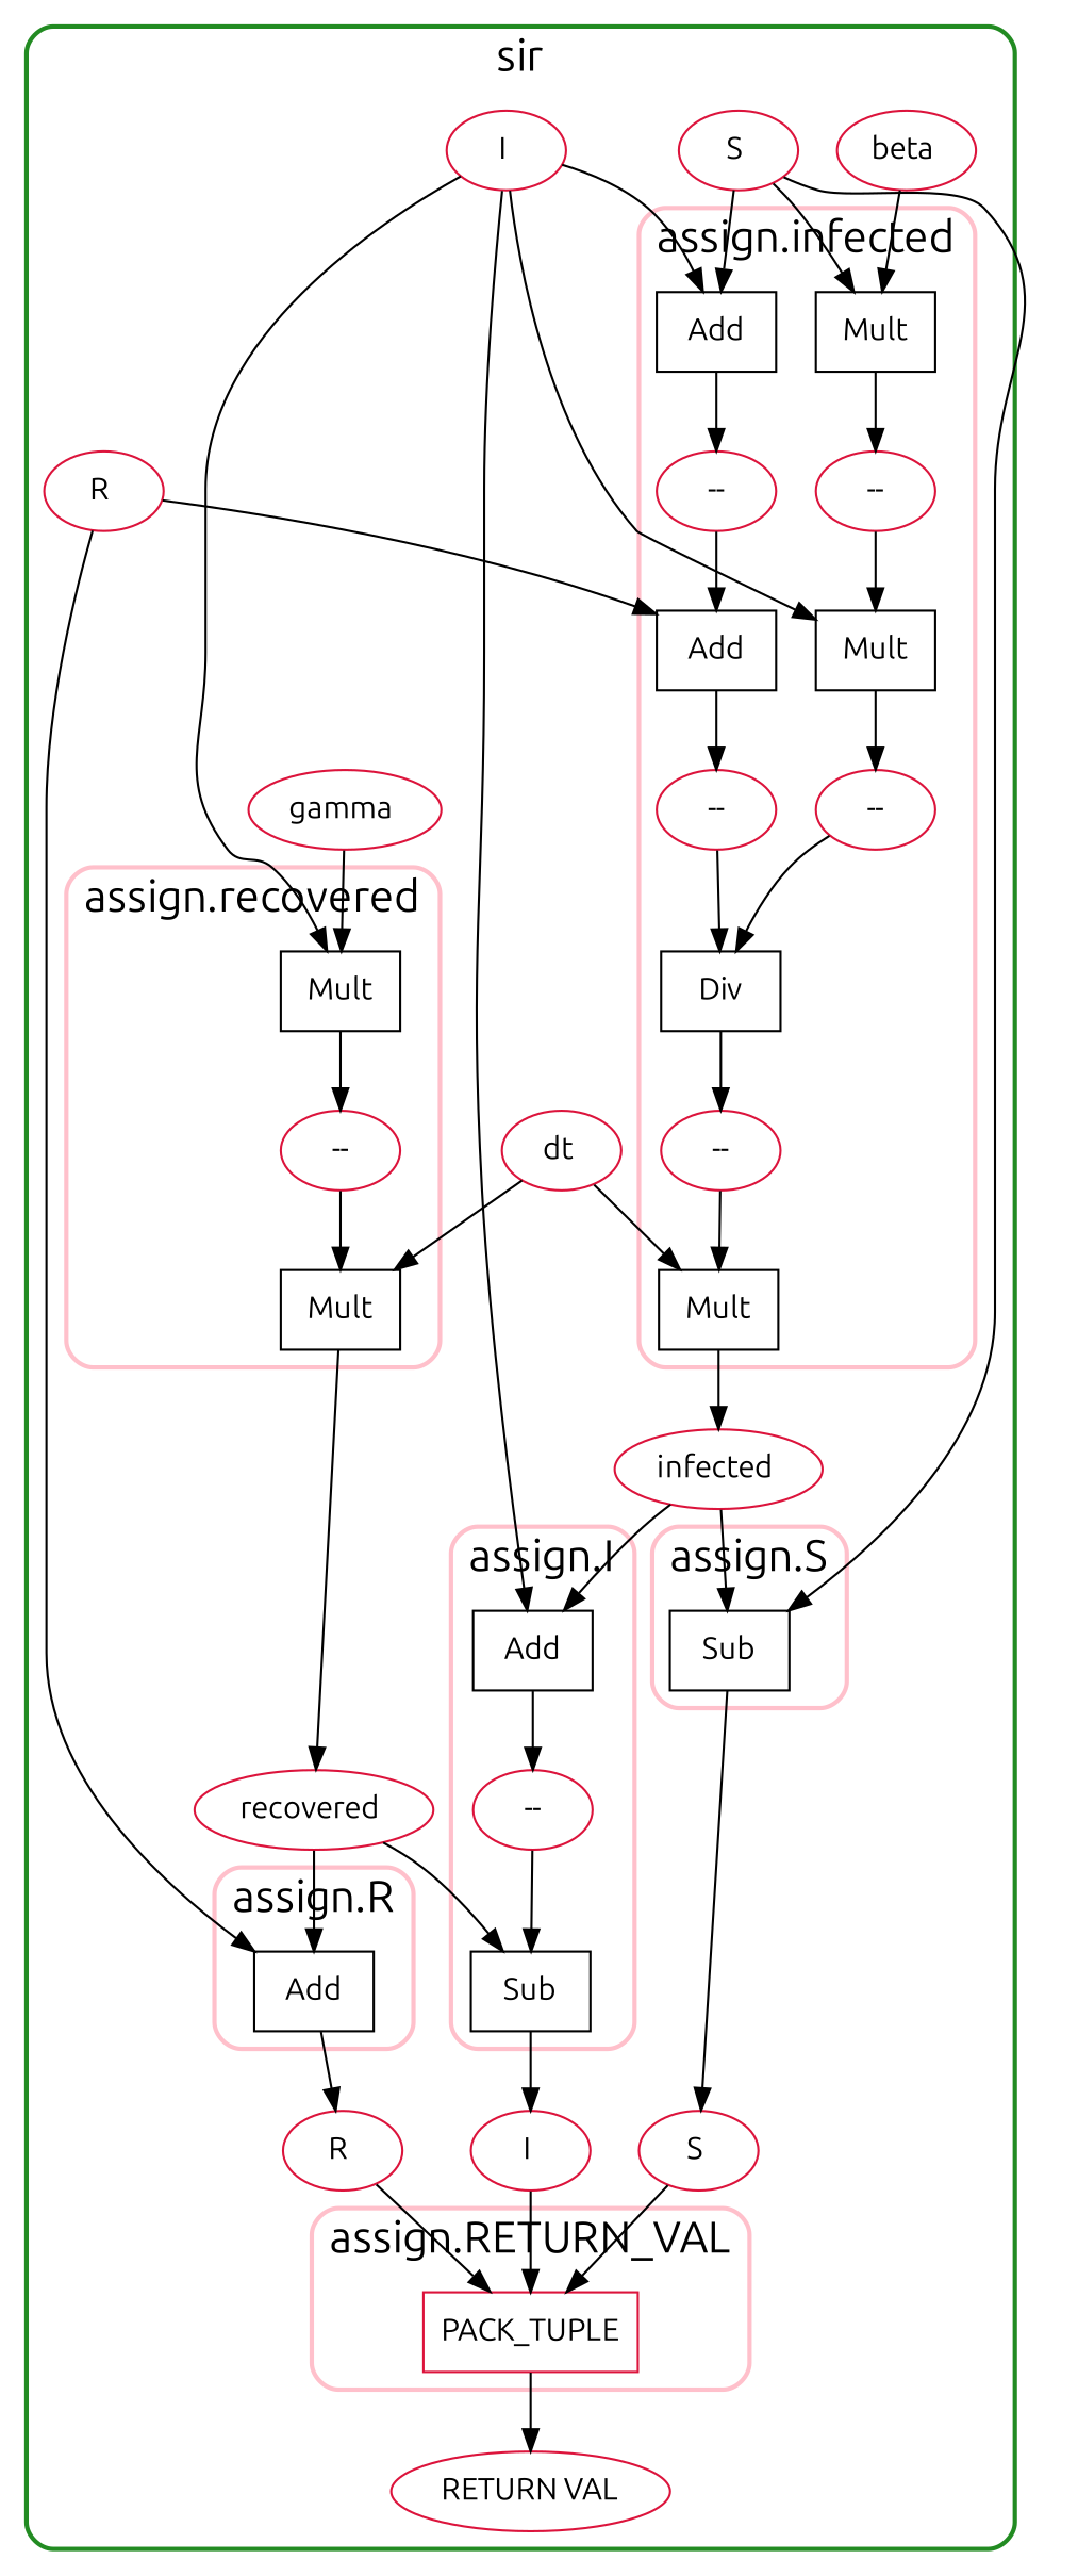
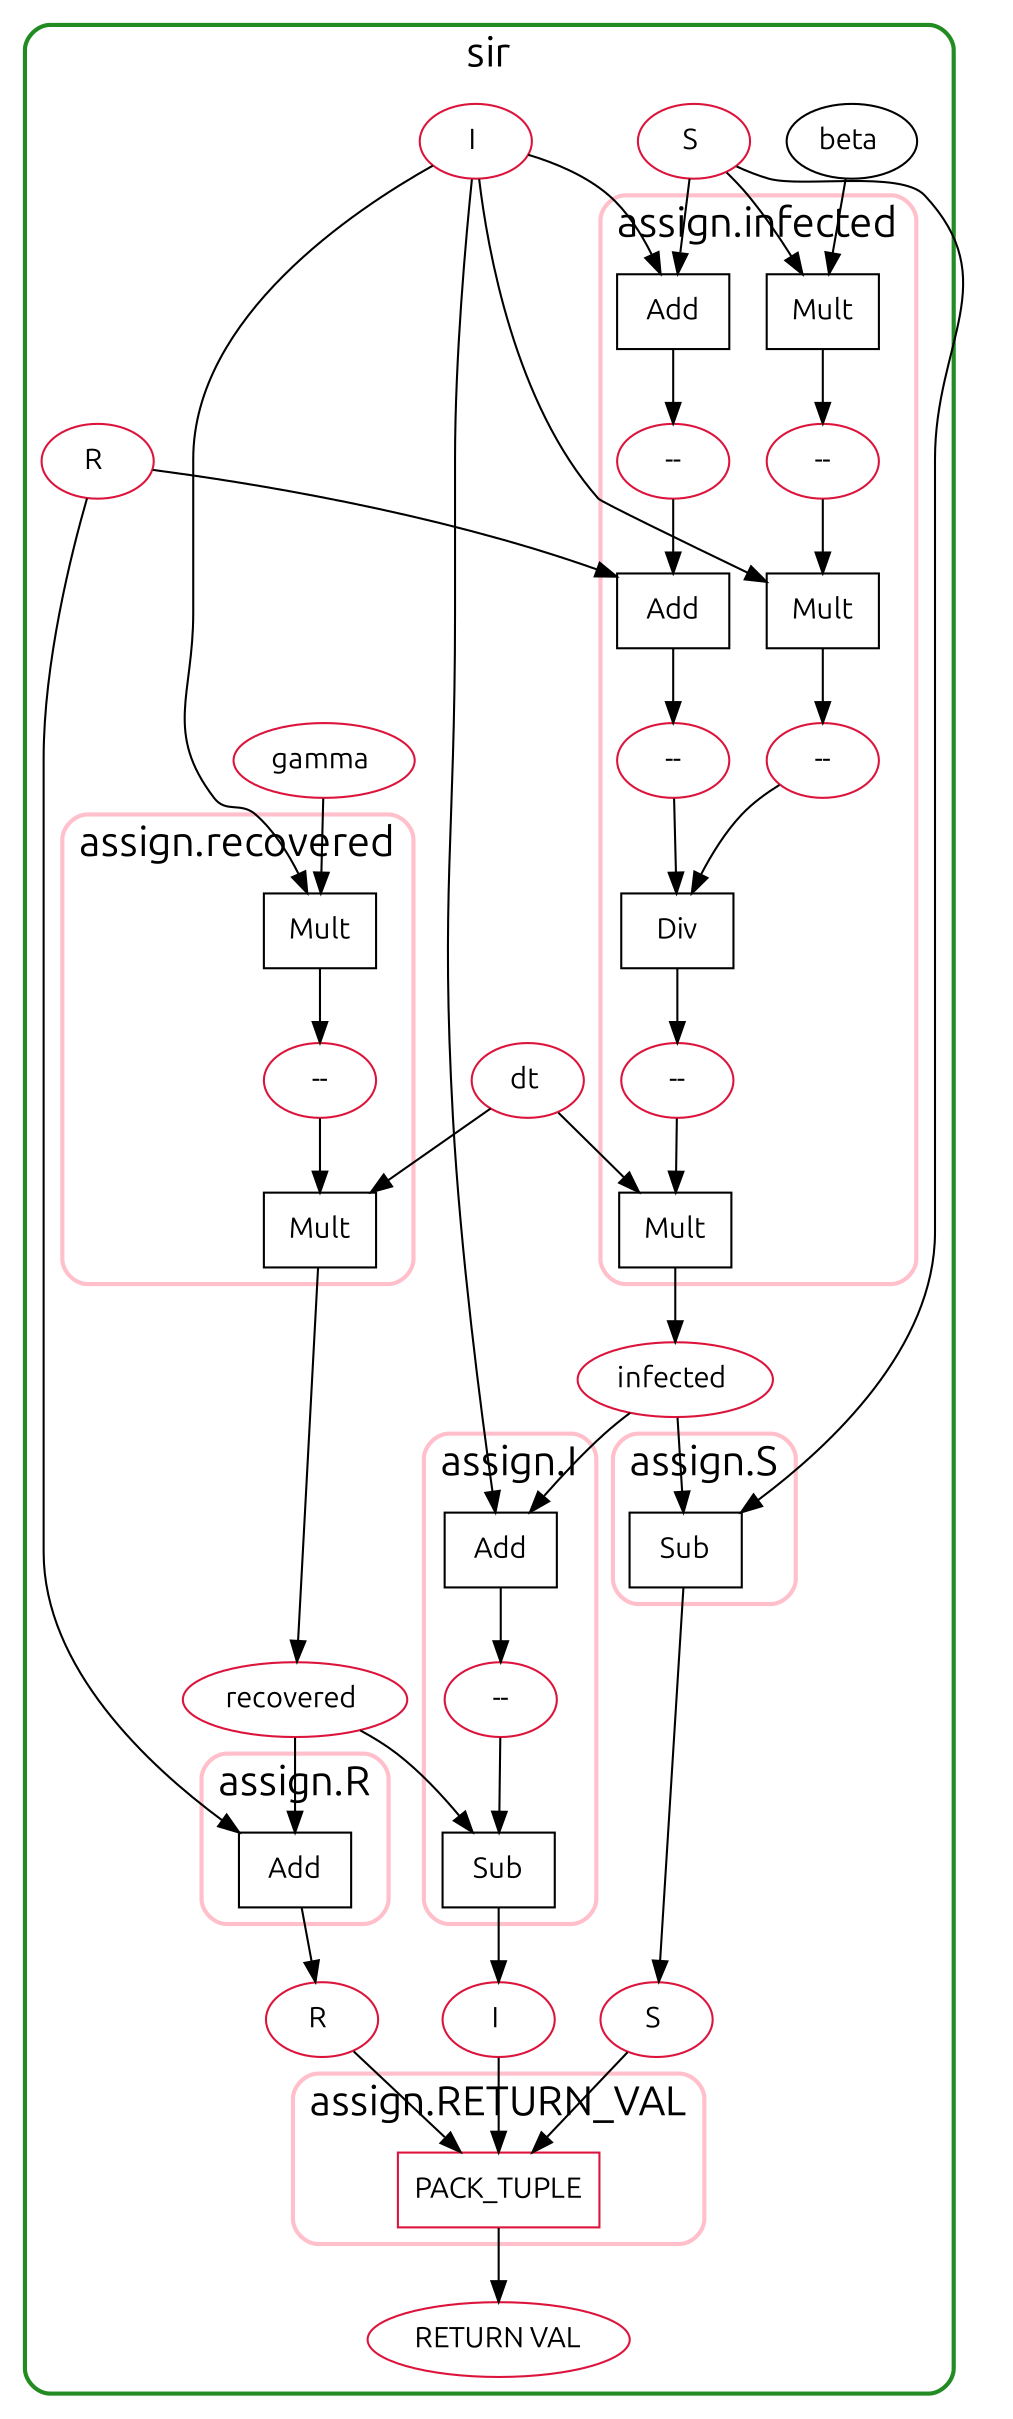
  strict digraph {
    fontname=Ubuntu
    fontsize=20
    rankdir=TB
    node [fontname=Ubuntu padding=15 color=crimson fillcolor=white fontcolor=black]
    edge [fontname=Ubuntu]
    n1 [label=Mult padding=10 shape=rectangle color="" fillcolor="" fontcolor=""]
    n2 [label="--"]
    n3 [label=Mult padding=10 shape=rectangle color="" fillcolor="" fontcolor=""]
    n4 [label="--"]
    n5 [label=Add padding=10 shape=rectangle color="" fillcolor="" fontcolor=""]
    n6 [label="--"]
    n7 [label=Add padding=10 shape=rectangle color="" fillcolor="" fontcolor=""]
    n8 [label="--"]
    n9 [label=Div padding=10 shape=rectangle color="" fillcolor="" fontcolor=""]
    n10 [label="--"]
    n11 [label=Mult padding=10 shape=rectangle color="" fillcolor="" fontcolor=""]
    n12 [label=Mult padding=10 shape=rectangle color="" fillcolor="" fontcolor=""]
    n13 [label="--"]
    n14 [label=Mult padding=10 shape=rectangle color="" fillcolor="" fontcolor=""]
    n15 [label=Sub padding=10 shape=rectangle color="" fillcolor="" fontcolor=""]
    n16 [label=Add padding=10 shape=rectangle color="" fillcolor="" fontcolor=""]
    n17 [label="--"]
    n18 [label=Sub padding=10 shape=rectangle color="" fillcolor="" fontcolor=""]
    n19 [label=Add padding=10 shape=rectangle color="" fillcolor="" fontcolor=""]
    n20 [label=PACK_TUPLE padding=10 shape=rectangle fillcolor="" fontcolor=""]
-   n21 [label="beta "]
+   n21 [color=black label="beta "]
    n22 [label="S "]
    n23 [label="I "]
    n24 [label="R "]
    n25 [label="dt "]
    n26 [label="infected "]
    n27 [label="gamma "]
    n28 [label="recovered "]
    n29 [label="S "]
    n30 [label="I "]
    n31 [label="R "]
    n32 [label="RETURN VAL"]
    subgraph cluster_1 {
      color=forestgreen
      label=sir
      style="bold, rounded"
      n21
      n22
      n23
      n24
      n25
      n26
      n27
      n28
      n29
      n30
      n31
      n32
      subgraph cluster_2 {
        color=pink
        label="assign.infected"
        style="bold, rounded"
        n1
        n2
        n3
        n4
        n5
        n6
        n7
        n8
        n9
        n10
        n11
      }
      subgraph cluster_3 {
        color=pink
        label="assign.recovered"
        style="bold, rounded"
        n12
        n13
        n14
      }
      subgraph cluster_4 {
        color=pink
        label="assign.S"
        style="bold, rounded"
        n15
      }
      subgraph cluster_5 {
        color=pink
        label="assign.I"
        style="bold, rounded"
        n16
        n17
        n18
      }
      subgraph cluster_6 {
        color=pink
        label="assign.R"
        style="bold, rounded"
        n19
      }
      subgraph cluster_7 {
        color=pink
        label="assign.RETURN_VAL"
        style="bold, rounded"
        n20
      }
    }
    n1 -> n2
    n2 -> n3
    n3 -> n4
    n4 -> n9
    n5 -> n6
    n6 -> n7
    n7 -> n8
    n8 -> n9
    n9 -> n10
    n10 -> n11
    n11 -> n26
    n12 -> n13
    n13 -> n14
    n14 -> n28
    n15 -> n29
    n16 -> n17
    n17 -> n18
    n18 -> n30
    n19 -> n31
    n20 -> n32
    n21 -> n1
    n22 -> n1
    n22 -> n5
    n22 -> n15
    n23 -> n3
    n23 -> n5
    n23 -> n12
    n23 -> n16
    n24 -> n7
    n24 -> n19
    n25 -> n11
    n25 -> n14
    n26 -> n15
    n26 -> n16
    n27 -> n12
    n28 -> n18
    n28 -> n19
    n29 -> n20
    n30 -> n20
    n31 -> n20
  }
